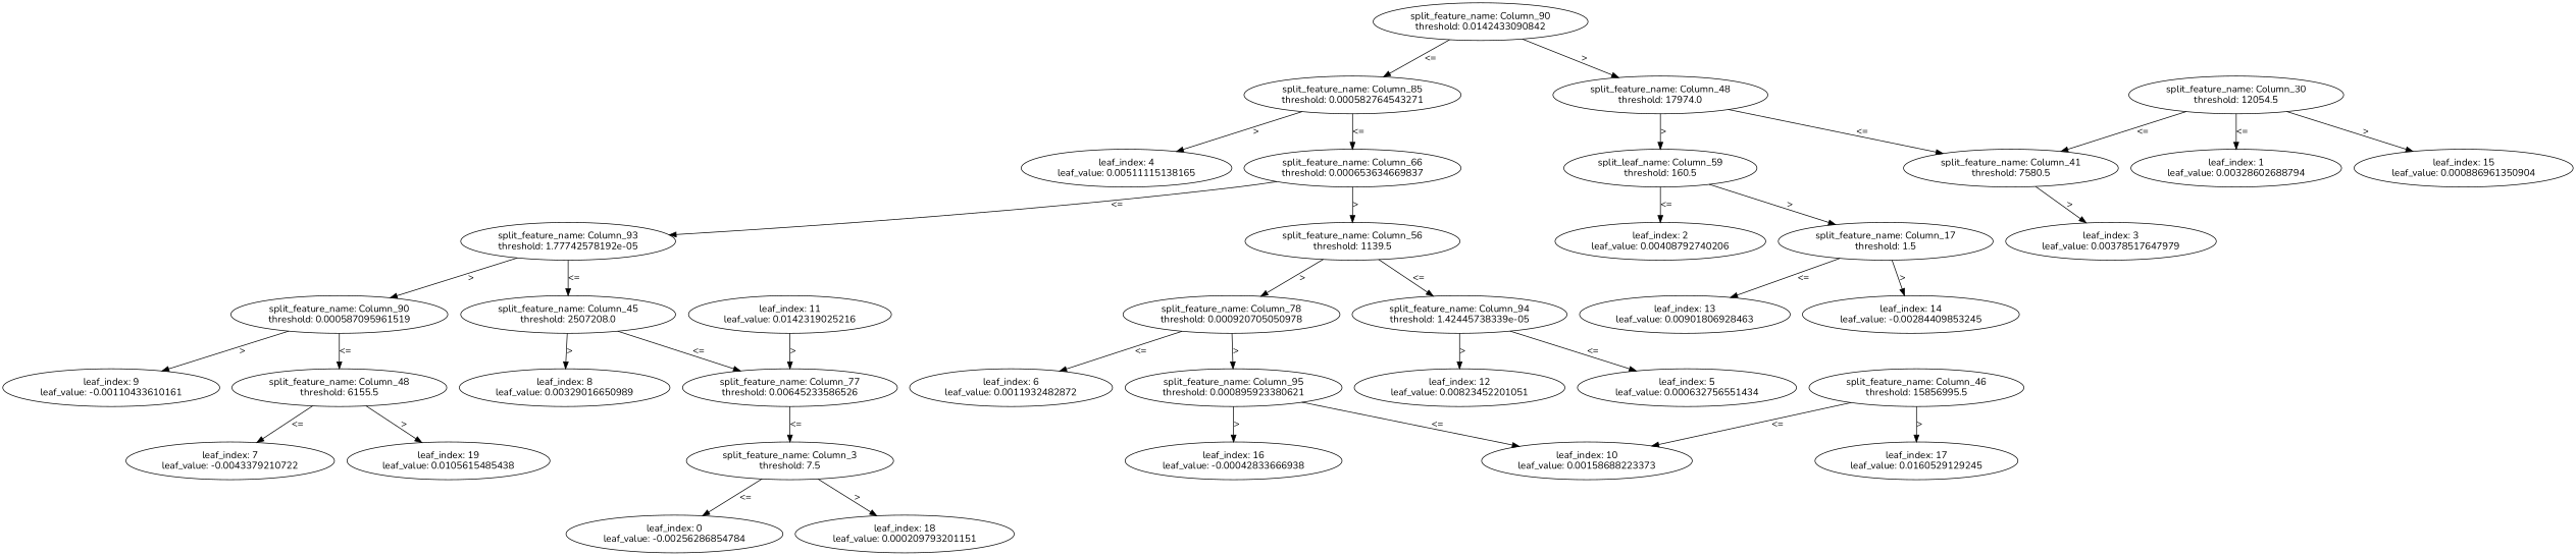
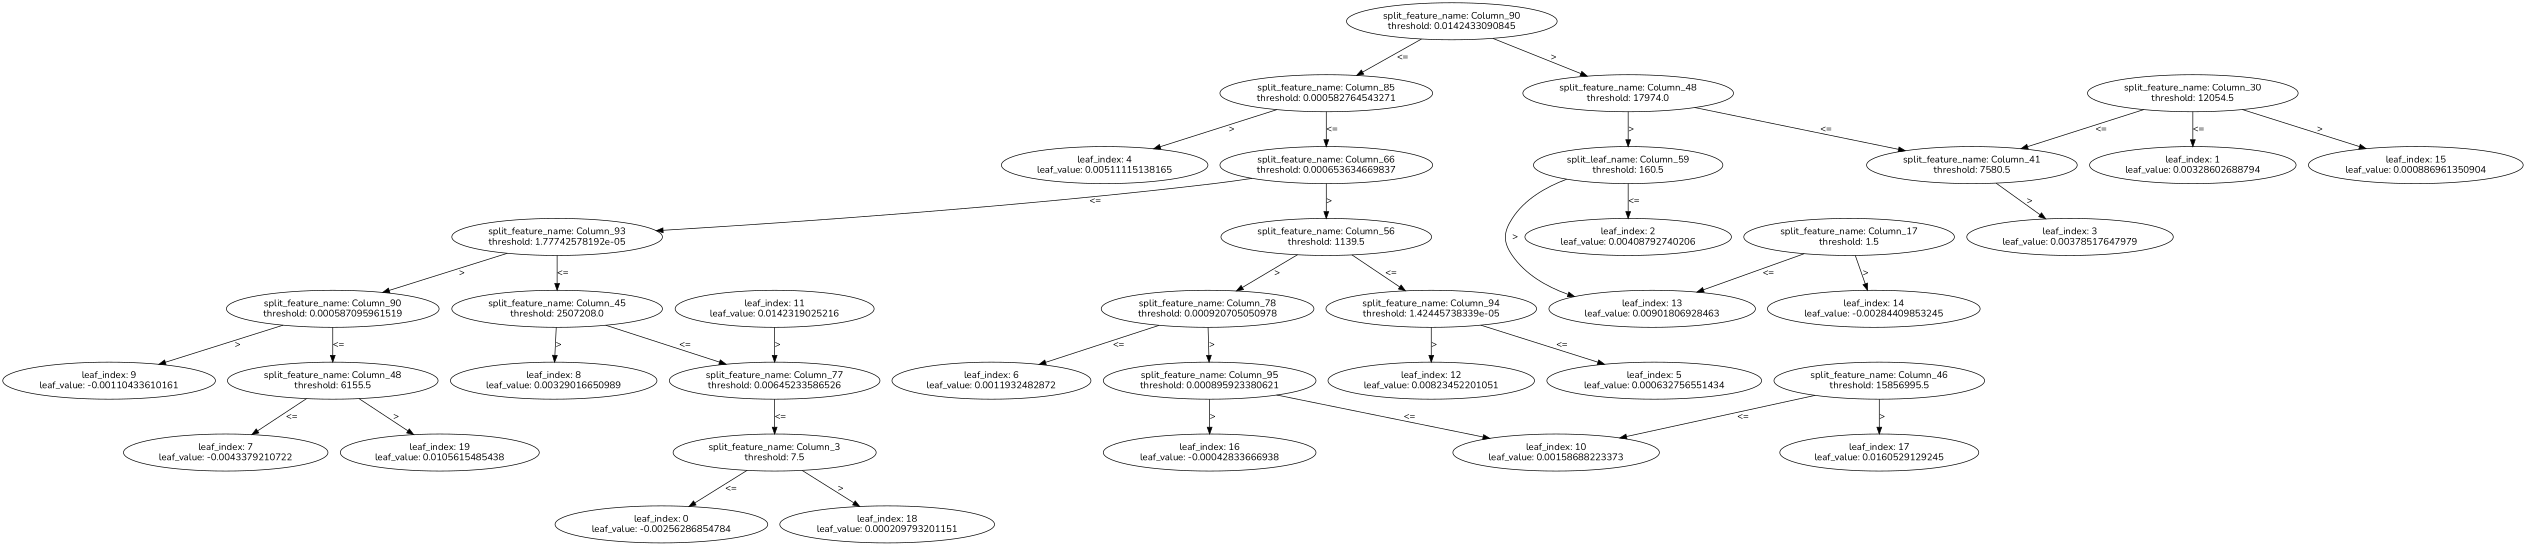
  digraph {
    fontname=Nunito
    node [fontname=Nunito]
    edge [fontname=Nunito]
-   n1 [label="split_feature_name: Column_90\nthreshold: 0.0142433090842"]
+   n1 [label="split_feature_name: Column_90\nthreshold: 0.0142433090845"]
    n2 [label="split_feature_name: Column_85\nthreshold: 0.000582764543271"]
    n3 [label="split_feature_name: Column_48\nthreshold: 17974.0"]
    n4 [label="split_feature_name: Column_66\nthreshold: 0.000653634669837"]
    n5 [label="leaf_index: 4\nleaf_value: 0.00511115138165"]
    n6 [label="split_feature_name: Column_41\nthreshold: 7580.5"]
    n7 [label="split_leaf_name: Column_59\nthreshold: 160.5"]
    n8 [label="split_feature_name: Column_93\nthreshold: 1.77742578192e-05"]
    n9 [label="split_feature_name: Column_56\nthreshold: 1139.5"]
    n10 [label="split_feature_name: Column_45\nthreshold: 2507208.0"]
    n11 [label="split_feature_name: Column_90\nthreshold: 0.000587095961519"]
    n12 [label="split_feature_name: Column_94\nthreshold: 1.42445738339e-05"]
    n13 [label="split_feature_name: Column_78\nthreshold: 0.000920705050978"]
    n14 [label="split_feature_name: Column_77\nthreshold: 0.00645233586526"]
    n15 [label="leaf_index: 8\nleaf_value: 0.00329016650989"]
    n16 [label="split_feature_name: Column_48\nthreshold: 6155.5"]
    n17 [label="leaf_index: 9\nleaf_value: -0.00110433610161"]
    n18 [label="split_feature_name: Column_3\nthreshold: 7.5"]
    n19 [label="leaf_index: 0\nleaf_value: -0.00256286854784"]
    n20 [label="leaf_index: 18\nleaf_value: 0.000209793201151"]
    n21 [label="leaf_index: 11\nleaf_value: 0.0142319025216"]
    n22 [label="leaf_index: 7\nleaf_value: -0.0043379210722"]
    n23 [label="leaf_index: 19\nleaf_value: 0.0105615485438"]
    n24 [label="leaf_index: 5\nleaf_value: 0.000632756551434"]
    n25 [label="leaf_index: 12\nleaf_value: 0.00823452201051"]
    n26 [label="leaf_index: 6\nleaf_value: 0.0011932482872"]
    n27 [label="split_feature_name: Column_95\nthreshold: 0.000895923380621"]
    n28 [label="leaf_index: 16\nleaf_value: -0.00042833666938"]
    n29 [label="leaf_index: 10\nleaf_value: 0.00158688223373"]
    n30 [label="split_feature_name: Column_46\nthreshold: 15856995.5"]
    n31 [label="leaf_index: 17\nleaf_value: 0.0160529129245"]
    n32 [label="leaf_index: 3\nleaf_value: 0.00378517647979"]
    n33 [label="leaf_index: 2\nleaf_value: 0.00408792740206"]
    n34 [label="split_feature_name: Column_17\nthreshold: 1.5"]
    n35 [label="split_feature_name: Column_30\nthreshold: 12054.5"]
    n36 [label="leaf_index: 1\nleaf_value: 0.00328602688794"]
    n37 [label="leaf_index: 15\nleaf_value: 0.000886961350904"]
    n38 [label="leaf_index: 13\nleaf_value: 0.00901806928463"]
    n39 [label="leaf_index: 14\nleaf_value: -0.00284409853245"]
    n1 -> n2 [label="<="]
    n1 -> n3 [label=">"]
    n2 -> n4 [label="<="]
    n2 -> n5 [label=">"]
    n3 -> n6 [label="<="]
    n3 -> n7 [label=">"]
    n4 -> n8 [label="<="]
    n4 -> n9 [label=">"]
    n6 -> n32 [label=">"]
    n7 -> n33 [label="<="]
-   n7 -> n34 [label=">"]
+   n7 -> n38 [label=">"]
    n8 -> n10 [label="<="]
    n8 -> n11 [label=">"]
    n9 -> n12 [label="<="]
    n9 -> n13 [label=">"]
    n10 -> n14 [label="<="]
    n10 -> n15 [label=">"]
    n11 -> n16 [label="<="]
    n11 -> n17 [label=">"]
    n12 -> n24 [label="<="]
    n12 -> n25 [label=">"]
    n13 -> n26 [label="<="]
    n13 -> n27 [label=">"]
    n14 -> n18 [label="<="]
    n16 -> n22 [label="<="]
    n16 -> n23 [label=">"]
    n18 -> n19 [label="<="]
    n18 -> n20 [label=">"]
    n21 -> n14 [label=">"]
    n27 -> n28 [label=">"]
    n27 -> n29 [label="<="]
    n30 -> n29 [label="<="]
    n30 -> n31 [label=">"]
    n34 -> n38 [label="<="]
    n34 -> n39 [label=">"]
    n35 -> n6 [label="<="]
    n35 -> n36 [label="<="]
    n35 -> n37 [label=">"]
  }
